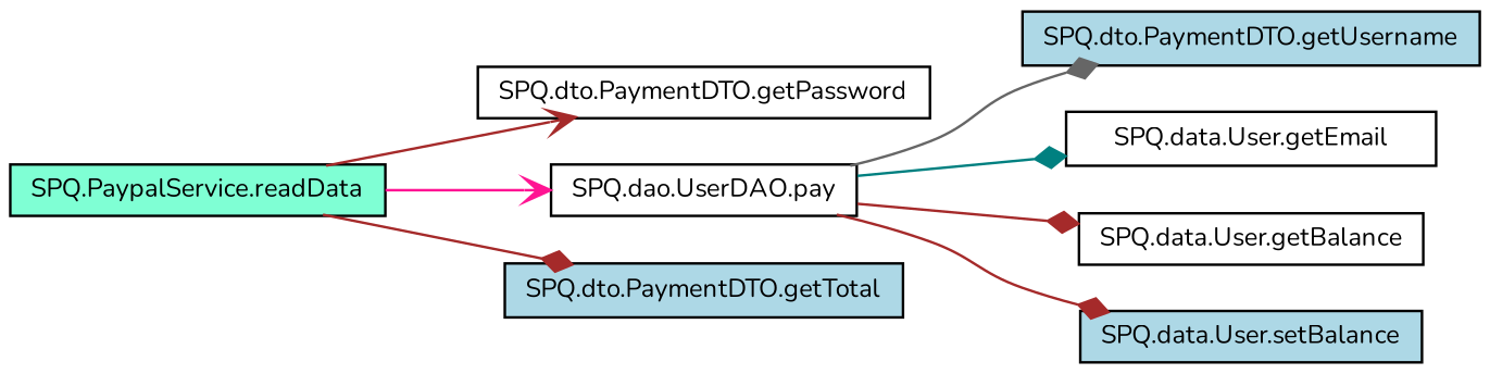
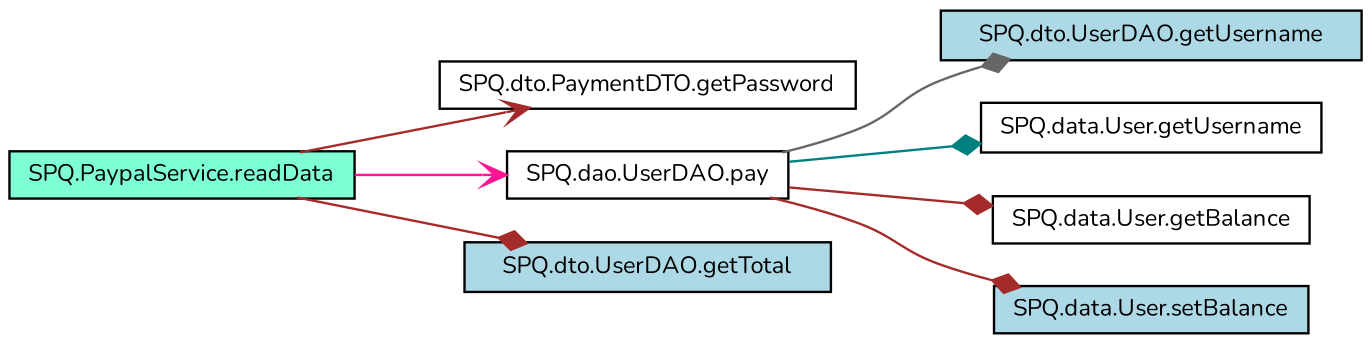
  digraph {
    fontname=Nunito
    rankdir=LR
    node [color=black fillcolor=white fontname=Nunito fontsize=10 shape=record style=filled]
    edge [arrowhead=diamond color=brown fontname=Nunito fontsize=10 labelfontname=Helvetica labelfontsize=10 style=solid]
    n1 [fillcolor=aquamarine fontcolor=black height=0.2 label="SPQ.PaypalService.readData" width=0.4]
    n2 [height=0.2 label="SPQ.dto.PaymentDTO.getPassword" width=0.4]
    n3 [height=0.2 label="SPQ.dao.UserDAO.pay" width=0.4]
-   n4 [fillcolor=lightblue height=0.2 label="SPQ.dto.PaymentDTO.getTotal" width=0.4]
-   n5 [fillcolor=lightblue height=0.2 label="SPQ.dto.PaymentDTO.getUsername" width=0.4]
-   n6 [height=0.2 label="SPQ.data.User.getEmail" width=0.4]
+   n4 [fillcolor=lightblue height=0.2 label="SPQ.dto.UserDAO.getTotal" width=0.4]
+   n5 [fillcolor=lightblue height=0.2 label="SPQ.dto.UserDAO.getUsername" width=0.4]
+   n6 [height=0.2 label="SPQ.data.User.getUsername" width=0.4]
    n7 [height=0.2 label="SPQ.data.User.getBalance" width=0.4]
    n8 [fillcolor=lightblue height=0.2 label="SPQ.data.User.setBalance" width=0.4]
    n1 -> n2 [arrowhead=vee]
    n1 -> n3 [arrowhead=vee color=deeppink]
    n1 -> n4
    n3 -> n5 [color=gray40]
    n3 -> n6 [color=teal]
    n3 -> n7
    n3 -> n8
  }
